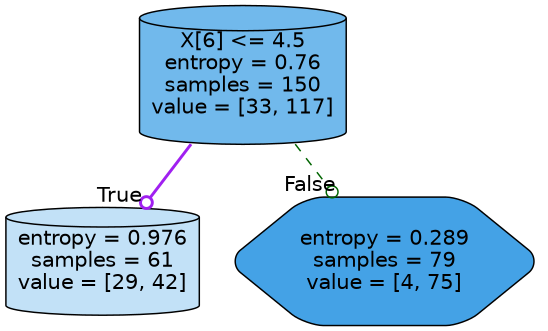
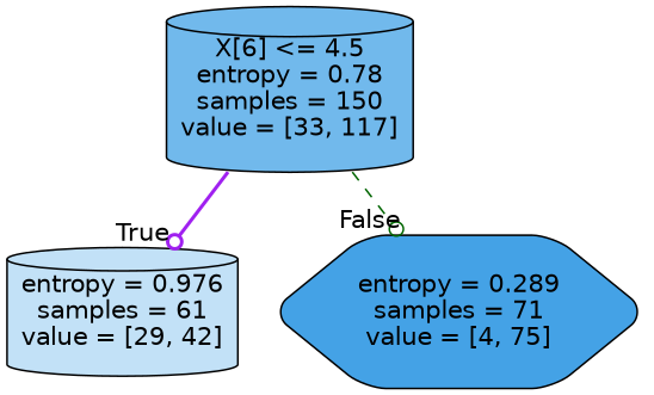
  digraph {
    fontname="DejaVu Sans"
    node [color=black fontname="DejaVu Sans" shape=cylinder style="filled, rounded"]
    edge [arrowhead=odot fontname="DejaVu Sans" labeldistance=2.5]
-   n1 [fillcolor="#71b9ec" label="X[6] <= 4.5\nentropy = 0.76\nsamples = 150\nvalue = [33, 117]"]
+   n1 [fillcolor="#71b9ec" label="X[6] <= 4.5\nentropy = 0.78\nsamples = 150\nvalue = [33, 117]"]
    n2 [fillcolor="#c2e1f7" label="entropy = 0.976\nsamples = 61\nvalue = [29, 42]"]
-   n3 [fillcolor="#44a2e6" label="entropy = 0.289\nsamples = 79\nvalue = [4, 75]" shape=hexagon]
+   n3 [fillcolor="#44a2e6" label="entropy = 0.289\nsamples = 71\nvalue = [4, 75]" shape=hexagon]
    n1 -> n2 [color=purple headlabel=True labelangle=45 style=bold]
    n1 -> n3 [color=darkgreen headlabel=False labelangle=-45 style=dashed]
  }
